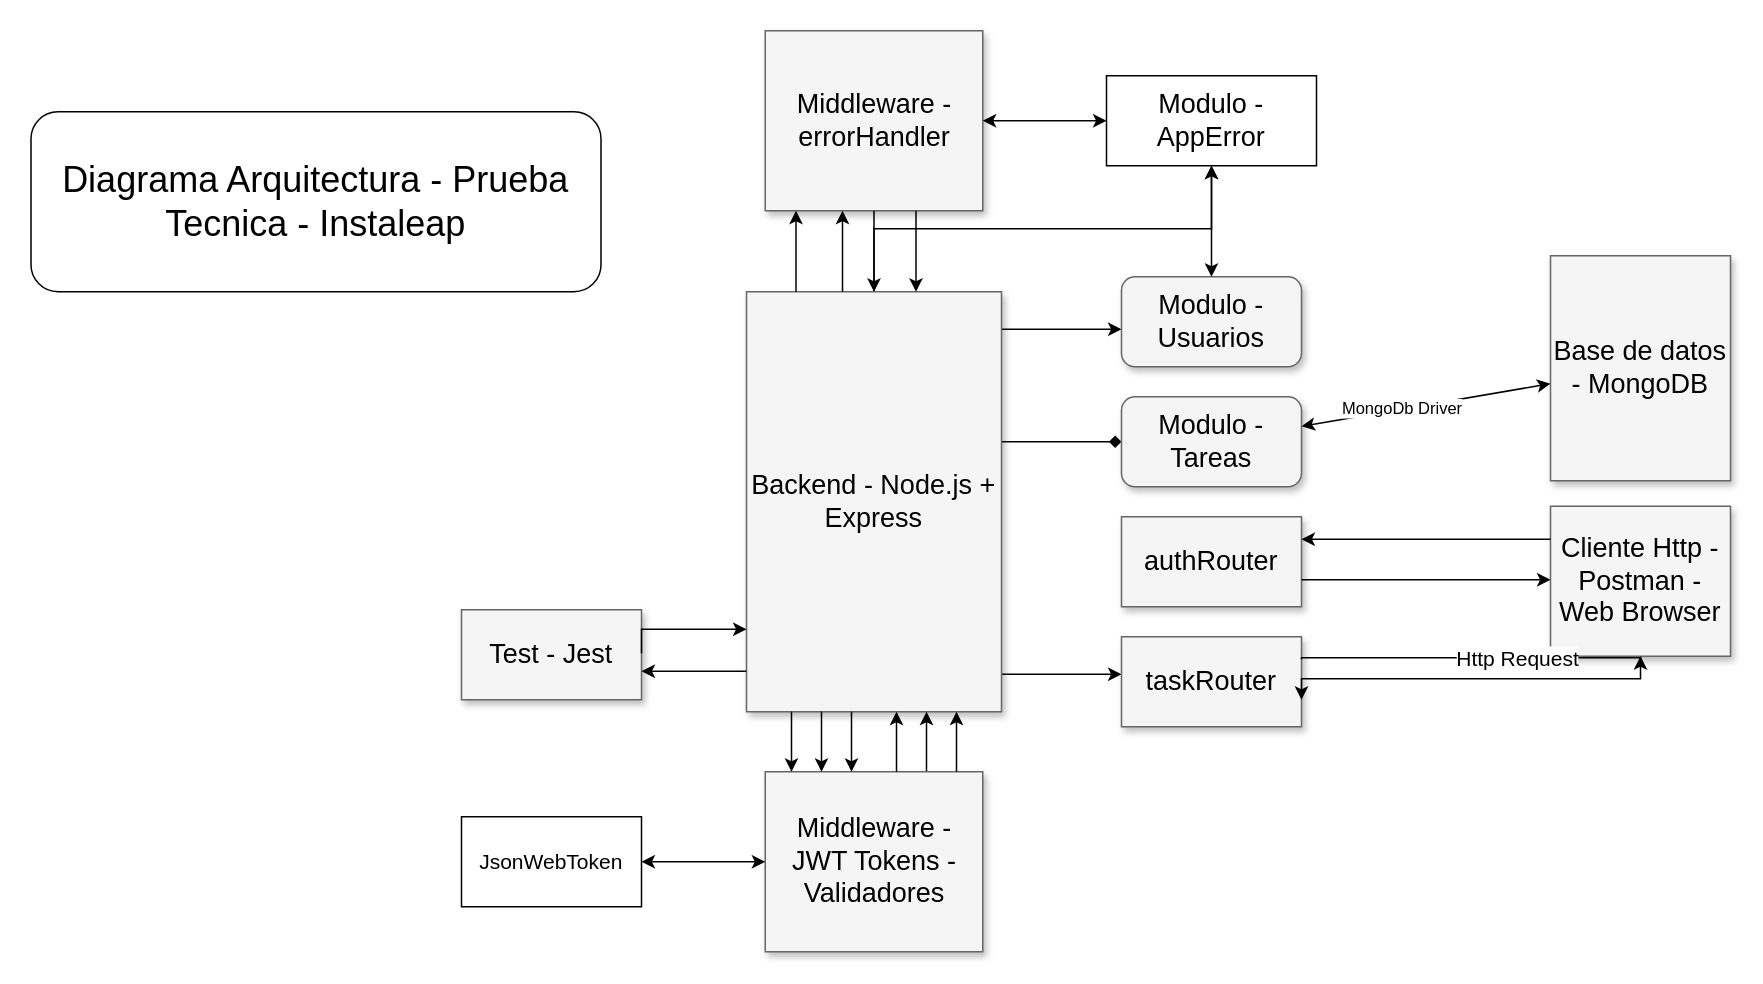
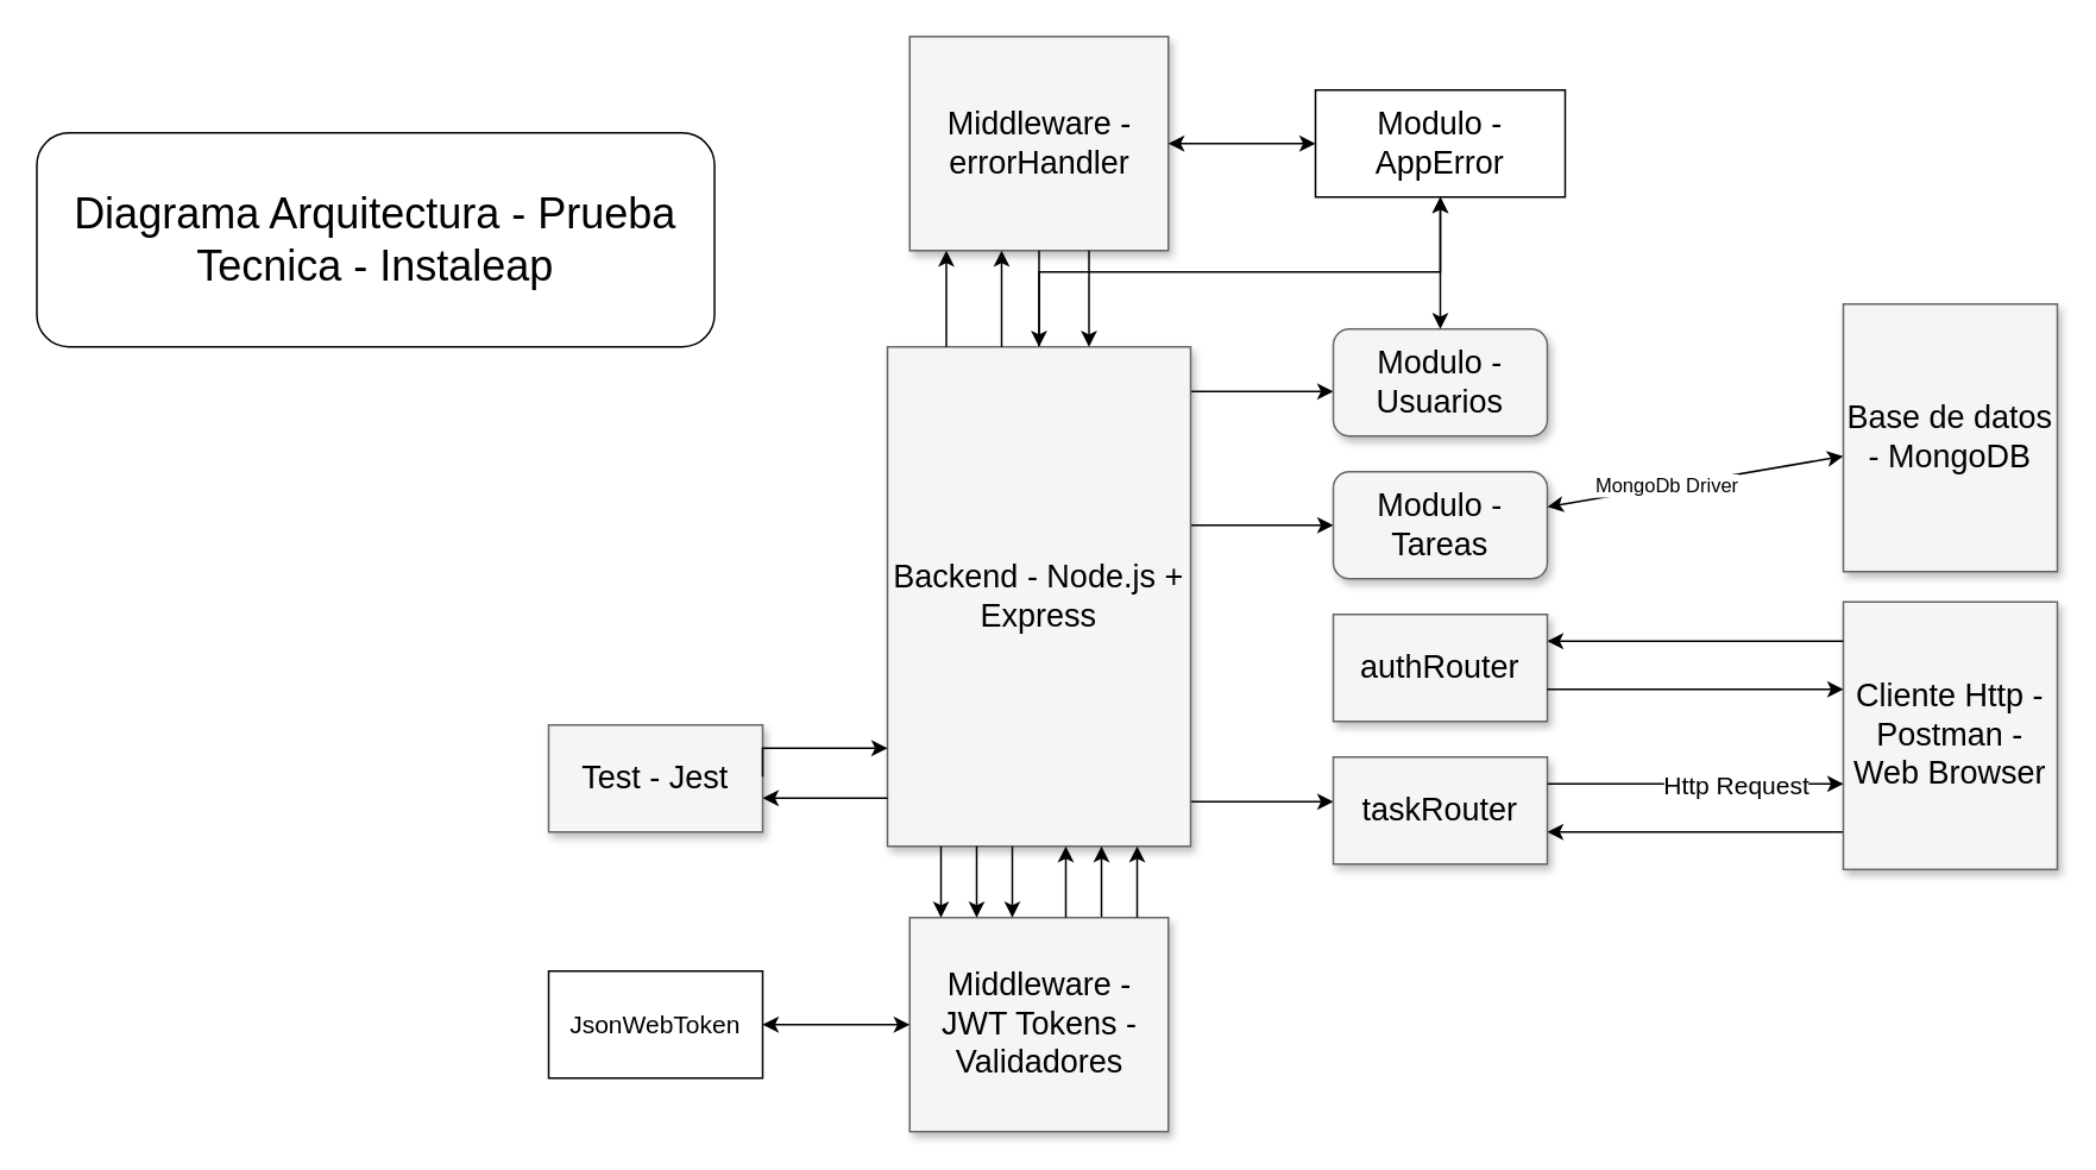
  <mxCell id="0" style=";html=1;" />
  <mxCell id="1" style=";html=1;" parent="0" />
  <mxCell id="2" style="edgeStyle=elbowEdgeStyle;rounded=0;html=1;startArrow=none;startFill=0;jettySize=auto;orthogonalLoop=1;fontSize=18;elbow=vertical;" parent="1" source="6" target="7" edge="1"><mxGeometry relative="1" as="geometry" /></mxCell>
- <mxCell id="3" style="edgeStyle=elbowEdgeStyle;rounded=0;html=1;startArrow=none;startFill=0;jettySize=auto;orthogonalLoop=1;fontSize=18;elbow=vertical;endArrow=diamond;" parent="1" source="6" target="8" edge="1"><mxGeometry relative="1" as="geometry" /></mxCell>
+ <mxCell id="3" style="edgeStyle=elbowEdgeStyle;rounded=0;html=1;startArrow=none;startFill=0;jettySize=auto;orthogonalLoop=1;fontSize=18;elbow=vertical;" parent="1" source="6" target="8" edge="1"><mxGeometry relative="1" as="geometry" /></mxCell>
  <mxCell id="4" style="edgeStyle=elbowEdgeStyle;rounded=0;html=1;startArrow=none;startFill=0;jettySize=auto;orthogonalLoop=1;fontSize=18;elbow=vertical;" parent="1" source="6" target="34" edge="1"><mxGeometry relative="1" as="geometry" /></mxCell>
  <mxCell id="5" style="edgeStyle=elbowEdgeStyle;rounded=0;html=1;startArrow=none;startFill=0;jettySize=auto;orthogonalLoop=1;fontSize=18;elbow=vertical;" parent="1" source="6" target="10" edge="1"><mxGeometry relative="1" as="geometry" /></mxCell>
  <mxCell id="6" value="Backend - Node.js + Express" style="whiteSpace=wrap;html=1;shadow=1;fontSize=18;fillColor=#f5f5f5;strokeColor=#666666;" parent="1" vertex="1"><mxGeometry x="497" y="194" width="170" height="280" as="geometry" /></mxCell>
  <mxCell id="7" value="Modulo - Usuarios" style="whiteSpace=wrap;html=1;shadow=1;fontSize=18;fillColor=#f5f5f5;strokeColor=#666666;rounded=1;" parent="1" vertex="1"><mxGeometry x="747" y="184" width="120" height="60" as="geometry" /></mxCell>
  <mxCell id="8" value="Modulo - Tareas" style="whiteSpace=wrap;html=1;shadow=1;fontSize=18;fillColor=#f5f5f5;strokeColor=#666666;rounded=1;" parent="1" vertex="1"><mxGeometry x="747" y="264" width="120" height="60" as="geometry" /></mxCell>
  <mxCell id="9" value="authRouter" style="whiteSpace=wrap;html=1;shadow=1;fontSize=18;fillColor=#f5f5f5;strokeColor=#666666;" parent="1" vertex="1"><mxGeometry x="747" y="344" width="120" height="60" as="geometry" /></mxCell>
  <mxCell id="10" value="taskRouter" style="whiteSpace=wrap;html=1;shadow=1;fontSize=18;fillColor=#f5f5f5;strokeColor=#666666;" parent="1" vertex="1"><mxGeometry x="747" y="424" width="120" height="60" as="geometry" /></mxCell>
  <mxCell id="11" style="edgeStyle=elbowEdgeStyle;rounded=0;html=1;startArrow=none;startFill=0;jettySize=auto;orthogonalLoop=1;fontSize=18;elbow=vertical;" parent="1" source="12" edge="1"><mxGeometry relative="1" as="geometry"><mxPoint x="972" y="466" as="sourcePoint" /><mxPoint x="867" y="466" as="targetPoint" /></mxGeometry></mxCell>
- <mxCell id="12" value="Cliente Http - Postman - Web Browser" style="whiteSpace=wrap;html=1;shadow=1;fontSize=18;fillColor=#f5f5f5;strokeColor=#666666;" parent="1" vertex="1"><mxGeometry x="1033" y="337" width="120" height="100" as="geometry" /></mxCell>
+ <mxCell id="12" value="Cliente Http - Postman - Web Browser" style="whiteSpace=wrap;html=1;shadow=1;fontSize=18;fillColor=#f5f5f5;strokeColor=#666666;" parent="1" vertex="1"><mxGeometry x="1033" y="337" width="120" height="150" as="geometry" /></mxCell>
  <mxCell id="13" value="Test - Jest" style="whiteSpace=wrap;html=1;shadow=1;fontSize=18;fillColor=#f5f5f5;strokeColor=#666666;" parent="1" vertex="1"><mxGeometry x="307" y="406" width="120" height="60" as="geometry" /></mxCell>
  <mxCell id="14" value="" style="group" vertex="1" connectable="0" parent="1"><mxGeometry x="509.5" y="474" width="145" height="160" as="geometry" /></mxCell>
  <mxCell id="15" style="edgeStyle=elbowEdgeStyle;rounded=0;html=1;startArrow=none;startFill=0;jettySize=auto;orthogonalLoop=1;fontSize=18;" parent="14" source="16" target="6" edge="1"><mxGeometry relative="1" as="geometry"><Array as="points"><mxPoint x="107.5" y="20" /></Array></mxGeometry></mxCell>
  <mxCell id="16" value="Middleware - JWT Tokens - Validadores" style="whiteSpace=wrap;html=1;shadow=1;fontSize=18;fillColor=#f5f5f5;strokeColor=#666666;" parent="14" vertex="1"><mxGeometry y="40" width="145" height="120" as="geometry" /></mxCell>
  <mxCell id="17" style="edgeStyle=elbowEdgeStyle;rounded=0;html=1;startArrow=none;startFill=0;jettySize=auto;orthogonalLoop=1;fontSize=18;" parent="14" source="16" target="6" edge="1"><mxGeometry relative="1" as="geometry"><mxPoint x="137.5" y="50" as="sourcePoint" /><mxPoint x="137.5" y="10" as="targetPoint" /><Array as="points"><mxPoint x="127.5" y="20" /><mxPoint x="107.5" y="20" /></Array></mxGeometry></mxCell>
  <mxCell id="18" style="edgeStyle=elbowEdgeStyle;rounded=0;html=1;startArrow=none;startFill=0;jettySize=auto;orthogonalLoop=1;fontSize=18;" parent="14" edge="1"><mxGeometry relative="1" as="geometry"><mxPoint x="87.5" y="40" as="sourcePoint" /><mxPoint x="87.5" as="targetPoint" /><Array as="points"><mxPoint x="87.5" y="20" /><mxPoint x="87.5" y="20" /></Array></mxGeometry></mxCell>
  <mxCell id="19" style="edgeStyle=elbowEdgeStyle;rounded=0;html=1;startArrow=none;startFill=0;jettySize=auto;orthogonalLoop=1;fontSize=18;" parent="14" edge="1"><mxGeometry relative="1" as="geometry"><mxPoint x="57.5" as="sourcePoint" /><mxPoint x="57.5" y="40" as="targetPoint" /><Array as="points"><mxPoint x="57.5" y="20" /><mxPoint x="87.5" y="30" /></Array></mxGeometry></mxCell>
  <mxCell id="20" style="edgeStyle=elbowEdgeStyle;rounded=0;html=1;startArrow=none;startFill=0;jettySize=auto;orthogonalLoop=1;fontSize=18;" parent="14" edge="1"><mxGeometry relative="1" as="geometry"><mxPoint x="37.5" as="sourcePoint" /><mxPoint x="37.5" y="40" as="targetPoint" /><Array as="points"><mxPoint x="37.5" y="20" /><mxPoint x="67.5" y="30" /></Array></mxGeometry></mxCell>
  <mxCell id="21" style="edgeStyle=elbowEdgeStyle;rounded=0;html=1;startArrow=none;startFill=0;jettySize=auto;orthogonalLoop=1;fontSize=18;" parent="14" edge="1"><mxGeometry relative="1" as="geometry"><mxPoint x="17.5" as="sourcePoint" /><mxPoint x="17.5" y="40" as="targetPoint" /><Array as="points"><mxPoint x="17.5" y="20" /><mxPoint x="47.5" y="30" /></Array></mxGeometry></mxCell>
  <mxCell id="22" style="edgeStyle=elbowEdgeStyle;rounded=0;html=1;startArrow=none;startFill=0;jettySize=auto;orthogonalLoop=1;fontSize=18;" edge="1" parent="1" source="23"><mxGeometry relative="1" as="geometry"><Array as="points"><mxPoint x="552" y="130" /></Array></mxGeometry></mxCell>
  <mxCell id="23" value="Middleware - errorHandler" style="whiteSpace=wrap;html=1;shadow=1;fontSize=18;fillColor=#f5f5f5;strokeColor=#666666;rotation=0;" vertex="1" parent="1"><mxGeometry x="509.5" y="20" width="145" height="120" as="geometry" /></mxCell>
  <mxCell id="24" style="edgeStyle=elbowEdgeStyle;rounded=0;html=1;startArrow=none;startFill=0;jettySize=auto;orthogonalLoop=1;fontSize=18;" edge="1" parent="1" source="6" target="23"><mxGeometry relative="1" as="geometry"><mxPoint x="521" y="100" as="sourcePoint" /><mxPoint x="522" y="140" as="targetPoint" /><Array as="points"><mxPoint x="530" y="160" /><mxPoint x="532" y="130" /><mxPoint x="552" y="130" /></Array></mxGeometry></mxCell>
  <mxCell id="25" style="edgeStyle=elbowEdgeStyle;rounded=0;html=1;startArrow=none;startFill=0;jettySize=auto;orthogonalLoop=1;fontSize=18;" edge="1" parent="1" source="6" target="23"><mxGeometry relative="1" as="geometry"><mxPoint x="560" y="130" as="sourcePoint" /><mxPoint x="561" y="170" as="targetPoint" /><Array as="points"><mxPoint x="561" y="150" /><mxPoint x="561" y="150" /></Array></mxGeometry></mxCell>
  <mxCell id="26" style="edgeStyle=elbowEdgeStyle;rounded=0;html=1;startArrow=none;startFill=0;jettySize=auto;orthogonalLoop=1;fontSize=18;" edge="1" parent="1"><mxGeometry relative="1" as="geometry"><mxPoint x="610" y="140" as="sourcePoint" /><mxPoint x="610" y="194" as="targetPoint" /><Array as="points"><mxPoint x="610" y="160" /><mxPoint x="571" y="120" /></Array></mxGeometry></mxCell>
  <mxCell id="27" style="edgeStyle=elbowEdgeStyle;rounded=0;html=1;startArrow=none;startFill=0;jettySize=auto;orthogonalLoop=1;fontSize=18;" edge="1" parent="1" source="23" target="6"><mxGeometry relative="1" as="geometry"><mxPoint x="568" y="140" as="sourcePoint" /><mxPoint x="568" y="194" as="targetPoint" /><Array as="points"><mxPoint x="607" y="140" /><mxPoint x="576" y="130" /></Array></mxGeometry></mxCell>
  <mxCell id="28" style="edgeStyle=elbowEdgeStyle;rounded=0;html=1;startArrow=none;startFill=0;jettySize=auto;orthogonalLoop=1;fontSize=18;elbow=vertical;" edge="1" parent="1" source="12"><mxGeometry relative="1" as="geometry"><mxPoint x="972" y="359" as="sourcePoint" /><mxPoint x="867" y="359" as="targetPoint" /></mxGeometry></mxCell>
  <mxCell id="29" style="edgeStyle=elbowEdgeStyle;rounded=0;html=1;startArrow=none;startFill=0;jettySize=auto;orthogonalLoop=1;fontSize=18;elbow=vertical;" edge="1" parent="1" target="12"><mxGeometry relative="1" as="geometry"><mxPoint x="867" y="386" as="sourcePoint" /><mxPoint x="972" y="386" as="targetPoint" /></mxGeometry></mxCell>
  <mxCell id="30" style="edgeStyle=elbowEdgeStyle;rounded=0;html=1;startArrow=none;startFill=0;jettySize=auto;orthogonalLoop=1;fontSize=18;elbow=vertical;" edge="1" parent="1" target="12"><mxGeometry relative="1" as="geometry"><mxPoint x="867" y="439" as="sourcePoint" /><mxPoint x="972" y="439" as="targetPoint" /></mxGeometry></mxCell>
  <mxCell id="31" value="&lt;font style=&quot;font-size: 14px;&quot;&gt;Http Request&lt;/font&gt;" style="edgeLabel;html=1;align=center;verticalAlign=middle;resizable=0;points=[];" vertex="1" connectable="0" parent="30"><mxGeometry x="0.265" relative="1" as="geometry"><mxPoint as="offset" /></mxGeometry></mxCell>
  <mxCell id="32" style="edgeStyle=elbowEdgeStyle;rounded=0;html=1;startArrow=none;startFill=0;jettySize=auto;orthogonalLoop=1;fontSize=18;elbow=vertical;" edge="1" parent="1"><mxGeometry relative="1" as="geometry"><mxPoint x="427" y="435" as="sourcePoint" /><mxPoint x="497" y="419" as="targetPoint" /><Array as="points"><mxPoint x="360" y="419" /></Array></mxGeometry></mxCell>
  <mxCell id="33" style="edgeStyle=elbowEdgeStyle;rounded=0;html=1;startArrow=none;startFill=0;jettySize=auto;orthogonalLoop=1;fontSize=18;elbow=vertical;" edge="1" parent="1"><mxGeometry relative="1" as="geometry"><mxPoint x="497" y="447" as="sourcePoint" /><mxPoint x="427" y="447" as="targetPoint" /><Array as="points"><mxPoint x="450" y="447" /></Array></mxGeometry></mxCell>
  <mxCell id="34" value="&lt;font style=&quot;font-size: 18px;&quot;&gt;Modulo - AppError&lt;/font&gt;" style="rounded=0;whiteSpace=wrap;html=1;" vertex="1" parent="1"><mxGeometry x="737" y="50" width="140" height="60" as="geometry" /></mxCell>
  <mxCell id="35" value="" style="endArrow=classic;startArrow=classic;html=1;rounded=0;" edge="1" parent="1" source="23" target="34"><mxGeometry width="50" height="50" relative="1" as="geometry"><mxPoint x="670" y="170" as="sourcePoint" /><mxPoint x="720" y="120" as="targetPoint" /></mxGeometry></mxCell>
  <mxCell id="36" value="Base de datos - MongoDB" style="whiteSpace=wrap;html=1;shadow=1;fontSize=18;fillColor=#f5f5f5;strokeColor=#666666;" parent="1" vertex="1"><mxGeometry x="1033" y="170" width="120" height="150" as="geometry" /></mxCell>
  <mxCell id="37" value="" style="endArrow=classic;startArrow=classic;html=1;rounded=0;" edge="1" parent="1" source="7" target="34"><mxGeometry width="50" height="50" relative="1" as="geometry"><mxPoint x="930" y="220" as="sourcePoint" /><mxPoint x="980" y="170" as="targetPoint" /></mxGeometry></mxCell>
  <mxCell id="38" value="" style="endArrow=classic;startArrow=classic;html=1;rounded=0;" edge="1" parent="1" source="8" target="36"><mxGeometry width="50" height="50" relative="1" as="geometry"><mxPoint x="930" y="310" as="sourcePoint" /><mxPoint x="980" y="260" as="targetPoint" /></mxGeometry></mxCell>
  <mxCell id="39" value="MongoDb Driver" style="edgeLabel;html=1;align=center;verticalAlign=middle;resizable=0;points=[];" vertex="1" connectable="0" parent="38"><mxGeometry x="-0.189" y="1" relative="1" as="geometry"><mxPoint as="offset" /></mxGeometry></mxCell>
  <mxCell id="40" value="&lt;font style=&quot;font-size: 14px;&quot;&gt;JsonWebToken&lt;/font&gt;" style="rounded=0;whiteSpace=wrap;html=1;" vertex="1" parent="1"><mxGeometry x="307" y="544" width="120" height="60" as="geometry" /></mxCell>
  <mxCell id="41" value="" style="endArrow=classic;startArrow=classic;html=1;rounded=0;" edge="1" parent="1" source="40" target="16"><mxGeometry width="50" height="50" relative="1" as="geometry"><mxPoint x="440" y="610" as="sourcePoint" /><mxPoint x="490" y="560" as="targetPoint" /></mxGeometry></mxCell>
  <mxCell id="42" value="&lt;font style=&quot;font-size: 24px;&quot;&gt;Diagrama Arquitectura - Prueba Tecnica - Instaleap&lt;/font&gt;" style="rounded=1;whiteSpace=wrap;html=1;" vertex="1" parent="1"><mxGeometry x="20" y="74" width="380" height="120" as="geometry" /></mxCell>
